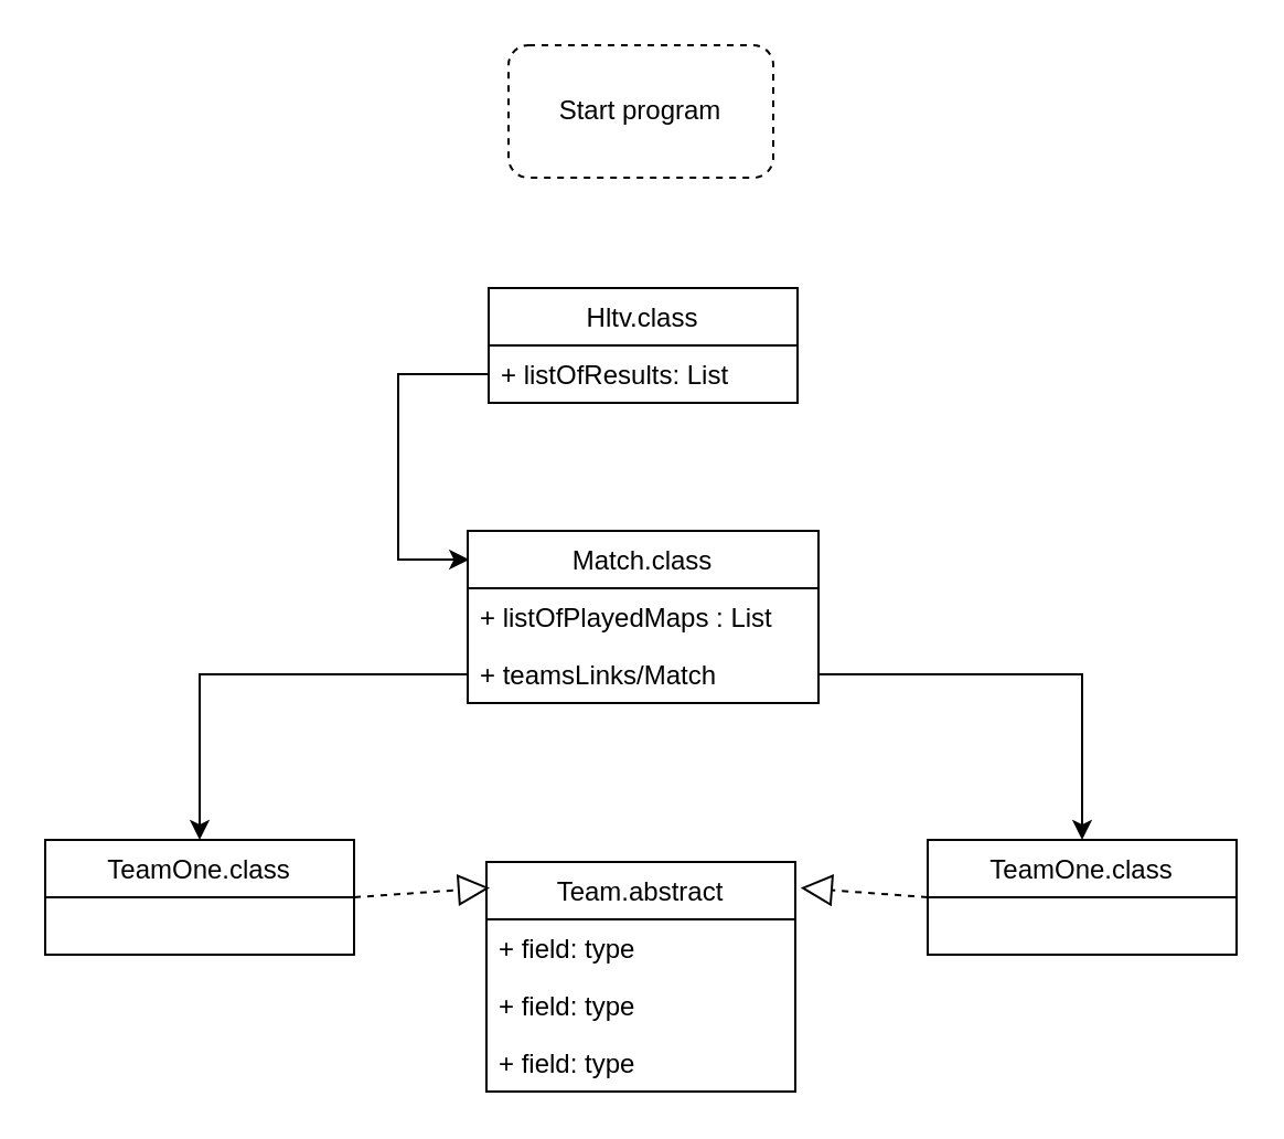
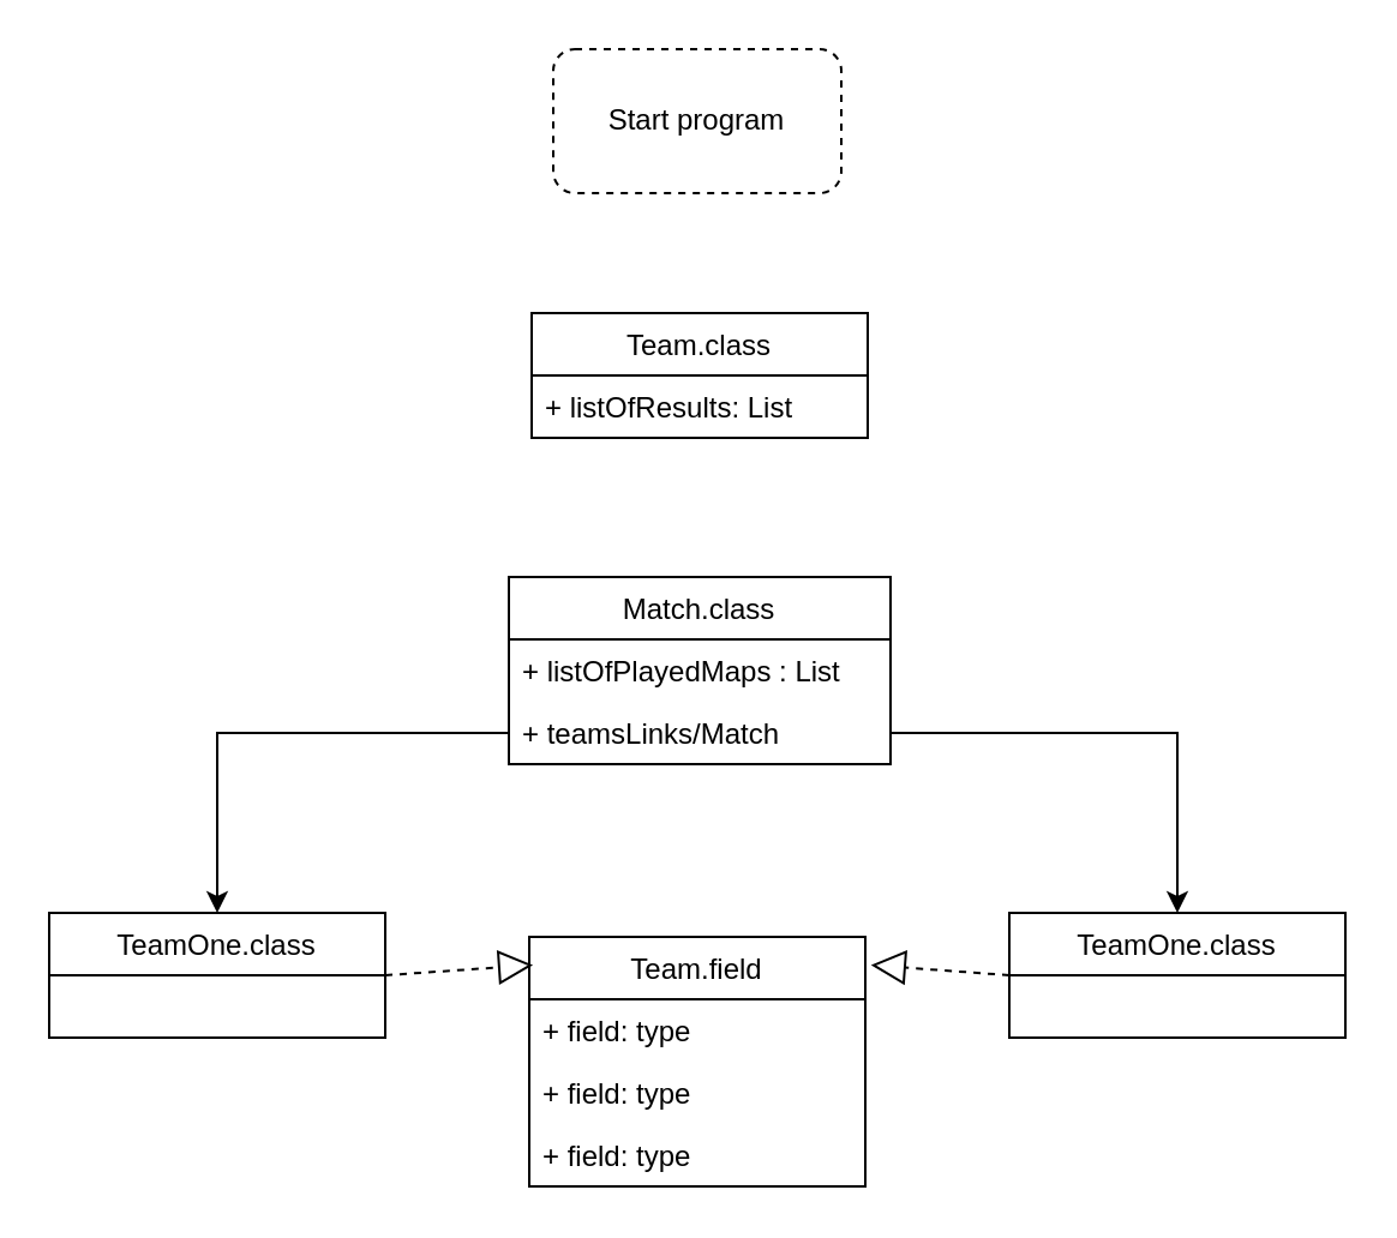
  <mxCell id="0" />
  <mxCell id="1" parent="0" />
  <mxCell id="2" value="Start program" style="rounded=1;whiteSpace=wrap;html=1;dashed=1;" vertex="1" parent="1"><mxGeometry x="230" y="20" width="120" height="60" as="geometry" /></mxCell>
- <mxCell id="3" value="Hltv.class" style="swimlane;fontStyle=0;childLayout=stackLayout;horizontal=1;startSize=26;fillColor=none;horizontalStack=0;resizeParent=1;resizeParentMax=0;resizeLast=0;collapsible=1;marginBottom=0;" vertex="1" parent="1"><mxGeometry x="221" y="130" width="140" height="52" as="geometry"><mxRectangle x="330" y="120" width="80" height="26" as="alternateBounds" /></mxGeometry></mxCell>
+ <mxCell id="3" value="Team.class" style="swimlane;fontStyle=0;childLayout=stackLayout;horizontal=1;startSize=26;fillColor=none;horizontalStack=0;resizeParent=1;resizeParentMax=0;resizeLast=0;collapsible=1;marginBottom=0;" vertex="1" parent="1"><mxGeometry x="221" y="130" width="140" height="52" as="geometry"><mxRectangle x="330" y="120" width="80" height="26" as="alternateBounds" /></mxGeometry></mxCell>
  <mxCell id="4" value="+ listOfResults: List&#10;" style="text;strokeColor=none;fillColor=none;align=left;verticalAlign=top;spacingLeft=4;spacingRight=4;overflow=hidden;rotatable=0;points=[[0,0.5],[1,0.5]];portConstraint=eastwest;" vertex="1" parent="3"><mxGeometry y="26" width="140" height="26" as="geometry" /></mxCell>
  <mxCell id="5" style="edgeStyle=elbowEdgeStyle;rounded=0;orthogonalLoop=1;jettySize=auto;html=1;entryX=0;entryY=0.5;entryDx=0;entryDy=0;" edge="1" parent="3" source="4" target="4"><mxGeometry relative="1" as="geometry" /></mxCell>
- <mxCell id="6" style="edgeStyle=elbowEdgeStyle;rounded=0;orthogonalLoop=1;jettySize=auto;html=1;entryX=0.004;entryY=0.167;entryDx=0;entryDy=0;entryPerimeter=0;" edge="1" parent="1" source="4" target="7"><mxGeometry relative="1" as="geometry"><Array as="points"><mxPoint x="180" y="220" /></Array></mxGeometry></mxCell>
  <mxCell id="7" value="Match.class" style="swimlane;fontStyle=0;childLayout=stackLayout;horizontal=1;startSize=26;fillColor=none;horizontalStack=0;resizeParent=1;resizeParentMax=0;resizeLast=0;collapsible=1;marginBottom=0;" vertex="1" parent="1"><mxGeometry x="211.5" y="240" width="159" height="78" as="geometry" /></mxCell>
  <mxCell id="8" value="+ listOfPlayedMaps : List&#10;" style="text;strokeColor=none;fillColor=none;align=left;verticalAlign=top;spacingLeft=4;spacingRight=4;overflow=hidden;rotatable=0;points=[[0,0.5],[1,0.5]];portConstraint=eastwest;" vertex="1" parent="7"><mxGeometry y="26" width="159" height="26" as="geometry" /></mxCell>
  <mxCell id="9" value="+ teamsLinks/Match" style="text;strokeColor=none;fillColor=none;align=left;verticalAlign=top;spacingLeft=4;spacingRight=4;overflow=hidden;rotatable=0;points=[[0,0.5],[1,0.5]];portConstraint=eastwest;" vertex="1" parent="7"><mxGeometry y="52" width="159" height="26" as="geometry" /></mxCell>
- <mxCell id="10" value="Team.abstract" style="swimlane;fontStyle=0;childLayout=stackLayout;horizontal=1;startSize=26;fillColor=none;horizontalStack=0;resizeParent=1;resizeParentMax=0;resizeLast=0;collapsible=1;marginBottom=0;" vertex="1" parent="1"><mxGeometry x="220" y="390" width="140" height="104" as="geometry" /></mxCell>
+ <mxCell id="10" value="Team.field" style="swimlane;fontStyle=0;childLayout=stackLayout;horizontal=1;startSize=26;fillColor=none;horizontalStack=0;resizeParent=1;resizeParentMax=0;resizeLast=0;collapsible=1;marginBottom=0;" vertex="1" parent="1"><mxGeometry x="220" y="390" width="140" height="104" as="geometry" /></mxCell>
  <mxCell id="11" value="+ field: type" style="text;strokeColor=none;fillColor=none;align=left;verticalAlign=top;spacingLeft=4;spacingRight=4;overflow=hidden;rotatable=0;points=[[0,0.5],[1,0.5]];portConstraint=eastwest;" vertex="1" parent="10"><mxGeometry y="26" width="140" height="26" as="geometry" /></mxCell>
  <mxCell id="12" value="+ field: type" style="text;strokeColor=none;fillColor=none;align=left;verticalAlign=top;spacingLeft=4;spacingRight=4;overflow=hidden;rotatable=0;points=[[0,0.5],[1,0.5]];portConstraint=eastwest;" vertex="1" parent="10"><mxGeometry y="52" width="140" height="26" as="geometry" /></mxCell>
  <mxCell id="13" value="+ field: type" style="text;strokeColor=none;fillColor=none;align=left;verticalAlign=top;spacingLeft=4;spacingRight=4;overflow=hidden;rotatable=0;points=[[0,0.5],[1,0.5]];portConstraint=eastwest;" vertex="1" parent="10"><mxGeometry y="78" width="140" height="26" as="geometry" /></mxCell>
  <mxCell id="14" value="" style="endArrow=block;dashed=1;endFill=0;endSize=12;html=1;exitX=1;exitY=0.5;exitDx=0;exitDy=0;entryX=0.011;entryY=0.113;entryDx=0;entryDy=0;entryPerimeter=0;" edge="1" parent="1" source="16" target="10"><mxGeometry width="160" relative="1" as="geometry"><mxPoint x="70" y="407" as="sourcePoint" /><mxPoint x="200" y="410" as="targetPoint" /><Array as="points" /></mxGeometry></mxCell>
  <mxCell id="15" value="" style="endArrow=block;dashed=1;endFill=0;endSize=12;html=1;entryX=1.017;entryY=0.113;entryDx=0;entryDy=0;entryPerimeter=0;exitX=0;exitY=0.5;exitDx=0;exitDy=0;" edge="1" parent="1" source="17" target="10"><mxGeometry width="160" relative="1" as="geometry"><mxPoint x="510" y="402" as="sourcePoint" /><mxPoint x="580.04" y="424.57" as="targetPoint" /></mxGeometry></mxCell>
  <mxCell id="16" value="TeamOne.class" style="swimlane;fontStyle=0;childLayout=stackLayout;horizontal=1;startSize=26;fillColor=none;horizontalStack=0;resizeParent=1;resizeParentMax=0;resizeLast=0;collapsible=1;marginBottom=0;" vertex="1" parent="1"><mxGeometry x="20" y="380" width="140" height="52" as="geometry" /></mxCell>
  <mxCell id="17" value="TeamOne.class" style="swimlane;fontStyle=0;childLayout=stackLayout;horizontal=1;startSize=26;fillColor=none;horizontalStack=0;resizeParent=1;resizeParentMax=0;resizeLast=0;collapsible=1;marginBottom=0;" vertex="1" parent="1"><mxGeometry x="420" y="380" width="140" height="52" as="geometry" /></mxCell>
  <mxCell id="18" style="edgeStyle=elbowEdgeStyle;rounded=0;orthogonalLoop=1;jettySize=auto;html=1;entryX=0.5;entryY=0;entryDx=0;entryDy=0;" edge="1" parent="1" source="9" target="17"><mxGeometry relative="1" as="geometry"><Array as="points"><mxPoint x="490" y="350" /></Array></mxGeometry></mxCell>
  <mxCell id="19" style="edgeStyle=elbowEdgeStyle;rounded=0;orthogonalLoop=1;jettySize=auto;html=1;entryX=0.5;entryY=0;entryDx=0;entryDy=0;" edge="1" parent="1" source="9" target="16"><mxGeometry relative="1" as="geometry"><Array as="points"><mxPoint x="90" y="350" /></Array></mxGeometry></mxCell>
